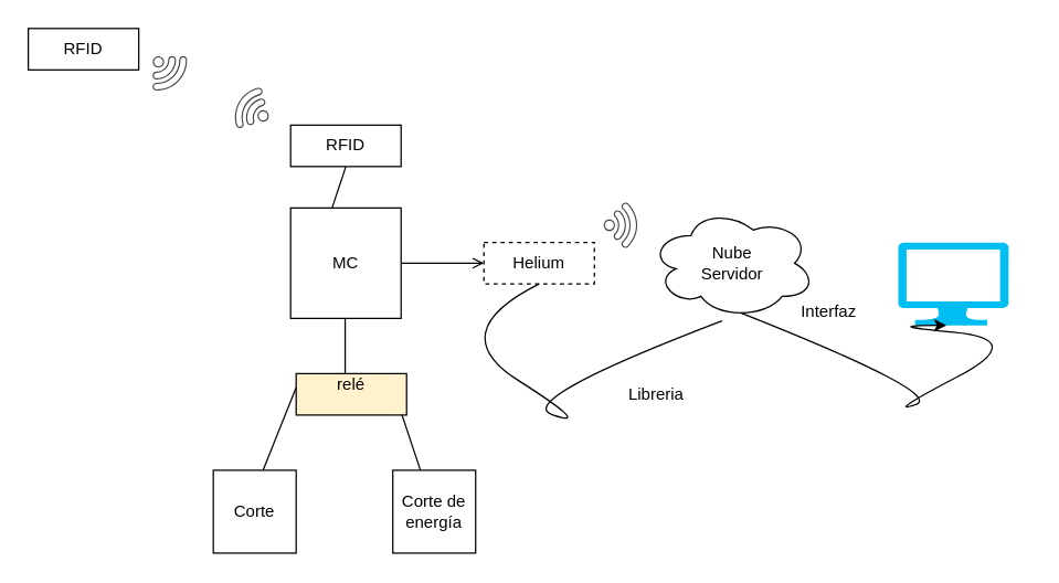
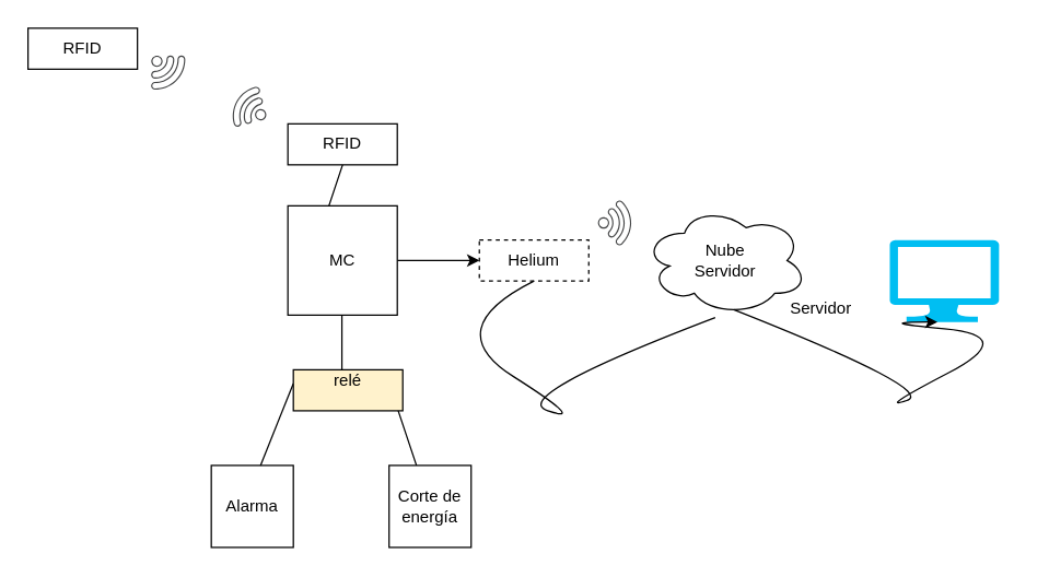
  <mxCell id="0" />
  <mxCell id="1" parent="0" />
- <mxCell id="2" style="edgeStyle=orthogonalEdgeStyle;rounded=0;orthogonalLoop=1;jettySize=auto;html=1;endArrow=open;" edge="1" parent="1" source="3" target="4"><mxGeometry relative="1" as="geometry" /></mxCell>
+ <mxCell id="2" style="edgeStyle=orthogonalEdgeStyle;rounded=0;orthogonalLoop=1;jettySize=auto;html=1;" edge="1" parent="1" source="3" target="4"><mxGeometry relative="1" as="geometry" /></mxCell>
  <mxCell id="3" value="MC" style="whiteSpace=wrap;html=1;aspect=fixed;" vertex="1" parent="1"><mxGeometry x="210" y="150" width="80" height="80" as="geometry" /></mxCell>
  <mxCell id="4" value="Helium" style="rounded=0;whiteSpace=wrap;html=1;dashed=1;" vertex="1" parent="1"><mxGeometry x="350" y="175" width="80" height="30" as="geometry" /></mxCell>
- <mxCell id="5" value="Corte" style="whiteSpace=wrap;html=1;aspect=fixed;" vertex="1" parent="1"><mxGeometry x="154" y="340" width="60" height="60" as="geometry" /></mxCell>
+ <mxCell id="5" value="Alarma" style="whiteSpace=wrap;html=1;aspect=fixed;" vertex="1" parent="1"><mxGeometry x="154" y="340" width="60" height="60" as="geometry" /></mxCell>
  <mxCell id="6" value="Corte de energía" style="whiteSpace=wrap;html=1;aspect=fixed;" vertex="1" parent="1"><mxGeometry x="284" y="340" width="60" height="60" as="geometry" /></mxCell>
  <mxCell id="7" value="" style="endArrow=none;html=1;rounded=0;" edge="1" parent="1"><mxGeometry width="50" height="50" relative="1" as="geometry"><mxPoint x="304" y="340" as="sourcePoint" /><mxPoint x="284" y="280" as="targetPoint" /></mxGeometry></mxCell>
  <mxCell id="8" value="" style="endArrow=none;html=1;rounded=0;" edge="1" parent="1"><mxGeometry width="50" height="50" relative="1" as="geometry"><mxPoint x="190" y="340" as="sourcePoint" /><mxPoint x="214" y="280" as="targetPoint" /></mxGeometry></mxCell>
  <mxCell id="9" value="" style="endArrow=none;html=1;rounded=0;" edge="1" parent="1"><mxGeometry width="50" height="50" relative="1" as="geometry"><mxPoint x="249.5" y="270" as="sourcePoint" /><mxPoint x="249.5" y="230" as="targetPoint" /></mxGeometry></mxCell>
  <mxCell id="10" value="RFID" style="rounded=0;whiteSpace=wrap;html=1;" vertex="1" parent="1"><mxGeometry x="210" y="90" width="80" height="30" as="geometry" /></mxCell>
  <mxCell id="11" value="" style="sketch=0;pointerEvents=1;shadow=0;dashed=0;html=1;strokeColor=none;fillColor=#434445;aspect=fixed;labelPosition=center;verticalLabelPosition=bottom;verticalAlign=top;align=center;outlineConnect=0;shape=mxgraph.vvd.wi_fi;rotation=-105;" vertex="1" parent="1"><mxGeometry x="167.5" y="65" width="25" height="25" as="geometry" /></mxCell>
  <mxCell id="12" value="RFID" style="rounded=0;whiteSpace=wrap;html=1;" vertex="1" parent="1"><mxGeometry x="20" y="20" width="80" height="30" as="geometry" /></mxCell>
  <mxCell id="13" value="" style="sketch=0;pointerEvents=1;shadow=0;dashed=0;html=1;strokeColor=none;fillColor=#434445;aspect=fixed;labelPosition=center;verticalLabelPosition=bottom;verticalAlign=top;align=center;outlineConnect=0;shape=mxgraph.vvd.wi_fi;rotation=90;" vertex="1" parent="1"><mxGeometry x="110" y="40" width="25" height="25" as="geometry" /></mxCell>
  <mxCell id="14" value="" style="endArrow=none;html=1;rounded=0;entryX=0.5;entryY=1;entryDx=0;entryDy=0;" edge="1" parent="1" target="10"><mxGeometry width="50" height="50" relative="1" as="geometry"><mxPoint x="240" y="150" as="sourcePoint" /><mxPoint x="290" y="100" as="targetPoint" /></mxGeometry></mxCell>
  <mxCell id="15" value="relé&lt;div&gt;&lt;br&gt;&lt;/div&gt;" style="rounded=0;whiteSpace=wrap;html=1;fillColor=#fff2cc;" vertex="1" parent="1"><mxGeometry x="214" y="270" width="80" height="30" as="geometry" /></mxCell>
  <mxCell id="16" value="Nube&lt;br&gt;Servidor" style="ellipse;shape=cloud;whiteSpace=wrap;html=1;" vertex="1" parent="1"><mxGeometry x="470" y="150" width="120" height="80" as="geometry" /></mxCell>
  <mxCell id="17" value="" style="sketch=0;pointerEvents=1;shadow=0;dashed=0;html=1;strokeColor=none;fillColor=#434445;aspect=fixed;labelPosition=center;verticalLabelPosition=bottom;verticalAlign=top;align=center;outlineConnect=0;shape=mxgraph.vvd.wi_fi;rotation=45;" vertex="1" parent="1"><mxGeometry x="440" y="150" width="25" height="25" as="geometry" /></mxCell>
  <mxCell id="18" value="" style="curved=1;endArrow=none;html=1;rounded=0;entryX=0.5;entryY=1;entryDx=0;entryDy=0;exitX=0.437;exitY=1.023;exitDx=0;exitDy=0;exitPerimeter=0;" edge="1" parent="1" source="16" target="4"><mxGeometry width="50" height="50" relative="1" as="geometry"><mxPoint x="320" y="290" as="sourcePoint" /><mxPoint x="370" y="240" as="targetPoint" /><Array as="points"><mxPoint x="370" y="290" /><mxPoint x="430" y="310" /><mxPoint x="320" y="240" /></Array></mxGeometry></mxCell>
- <mxCell id="19" value="Libreria" style="text;html=1;align=center;verticalAlign=middle;whiteSpace=wrap;rounded=0;" vertex="1" parent="1"><mxGeometry x="445" y="270" width="60" height="30" as="geometry" /></mxCell>
  <mxCell id="20" value="" style="verticalLabelPosition=bottom;html=1;verticalAlign=top;align=center;strokeColor=none;fillColor=#00BEF2;shape=mxgraph.azure.computer;pointerEvents=1;" vertex="1" parent="1"><mxGeometry x="650" y="175" width="80" height="60" as="geometry" /></mxCell>
  <mxCell id="21" value="" style="curved=1;endArrow=classic;html=1;rounded=0;exitX=0.55;exitY=0.95;exitDx=0;exitDy=0;exitPerimeter=0;" edge="1" parent="1" source="16"><mxGeometry width="50" height="50" relative="1" as="geometry"><mxPoint x="635" y="285" as="sourcePoint" /><mxPoint x="685" y="235" as="targetPoint" /><Array as="points"><mxPoint x="685" y="285" /><mxPoint x="640" y="300" /><mxPoint x="745" y="245" /><mxPoint x="635" y="235" /></Array></mxGeometry></mxCell>
- <mxCell id="22" value="Interfaz" style="text;html=1;align=center;verticalAlign=middle;whiteSpace=wrap;rounded=0;" vertex="1" parent="1"><mxGeometry x="570" y="210" width="60" height="30" as="geometry" /></mxCell>
+ <mxCell id="22" value="Servidor" style="text;html=1;align=center;verticalAlign=middle;whiteSpace=wrap;rounded=0;" vertex="1" parent="1"><mxGeometry x="570" y="210" width="60" height="30" as="geometry" /></mxCell>
